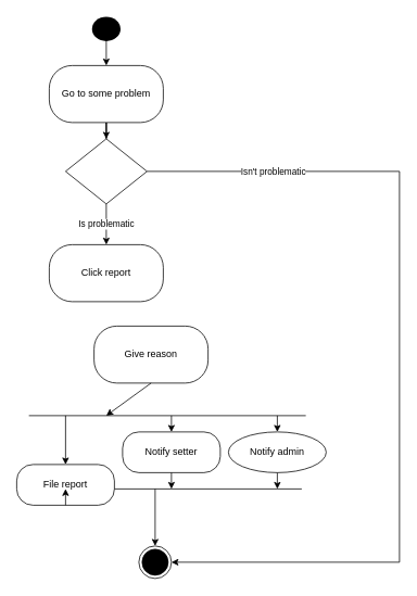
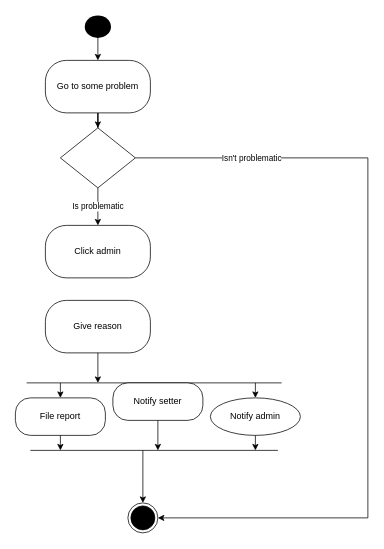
  <mxCell id="0" />
  <mxCell id="1" parent="0" />
  <mxCell id="2" value="Is problematic" style="edgeStyle=orthogonalEdgeStyle;rounded=0;orthogonalLoop=1;jettySize=auto;html=1;" parent="1" source="3" edge="1"><mxGeometry relative="1" as="geometry"><mxPoint x="130" y="300" as="targetPoint" /></mxGeometry></mxCell>
  <mxCell id="3" value="" style="rhombus;whiteSpace=wrap;html=1;shadow=0;fontFamily=Helvetica;fontSize=12;align=center;strokeWidth=1;spacing=6;spacingTop=-4;" parent="1" vertex="1"><mxGeometry x="80" y="170" width="100" height="80" as="geometry" /></mxCell>
  <mxCell id="4" value="" style="edgeStyle=orthogonalEdgeStyle;rounded=0;orthogonalLoop=1;jettySize=auto;html=1;" parent="1" edge="1"><mxGeometry relative="1" as="geometry"><mxPoint x="130" y="50" as="sourcePoint" /><mxPoint x="130" y="80" as="targetPoint" /></mxGeometry></mxCell>
  <mxCell id="5" value="" style="endArrow=none;html=1;rounded=0;" parent="1" edge="1"><mxGeometry width="50" height="50" relative="1" as="geometry"><mxPoint x="35" y="510" as="sourcePoint" /><mxPoint x="375" y="510" as="targetPoint" /></mxGeometry></mxCell>
  <mxCell id="6" value="" style="endArrow=none;html=1;rounded=0;" parent="1" edge="1"><mxGeometry width="50" height="50" relative="1" as="geometry"><mxPoint x="40" y="600" as="sourcePoint" /><mxPoint x="370" y="600" as="targetPoint" /></mxGeometry></mxCell>
  <mxCell id="7" value="" style="endArrow=classic;html=1;rounded=0;entryX=0.5;entryY=0;entryDx=0;entryDy=0;" parent="1" target="12" edge="1"><mxGeometry width="50" height="50" relative="1" as="geometry"><mxPoint x="190" y="600" as="sourcePoint" /><mxPoint x="190" y="650" as="targetPoint" /></mxGeometry></mxCell>
  <mxCell id="8" value="Isn't problematic" style="endArrow=none;html=1;rounded=0;exitX=1;exitY=0.5;exitDx=0;exitDy=0;" parent="1" source="3" edge="1"><mxGeometry width="50" height="50" relative="1" as="geometry"><mxPoint x="300" y="400" as="sourcePoint" /><mxPoint x="490" y="210" as="targetPoint" /></mxGeometry></mxCell>
  <mxCell id="9" value="" style="endArrow=none;html=1;rounded=0;" parent="1" edge="1"><mxGeometry width="50" height="50" relative="1" as="geometry"><mxPoint x="490" y="690" as="sourcePoint" /><mxPoint x="490" y="210" as="targetPoint" /></mxGeometry></mxCell>
  <mxCell id="10" value="" style="endArrow=classic;html=1;rounded=0;entryX=1;entryY=0.5;entryDx=0;entryDy=0;" parent="1" target="12" edge="1"><mxGeometry width="50" height="50" relative="1" as="geometry"><mxPoint x="490" y="690" as="sourcePoint" /><mxPoint x="230" y="690" as="targetPoint" /></mxGeometry></mxCell>
  <mxCell id="11" value="" style="ellipse;fillColor=#000000;strokeColor=none;" parent="1" vertex="1"><mxGeometry x="112.5" y="20" width="35" height="30" as="geometry" /></mxCell>
  <mxCell id="12" value="" style="ellipse;html=1;shape=endState;fillColor=#000000;strokeColor=#000000;" parent="1" vertex="1"><mxGeometry x="170" y="670" width="40" height="40" as="geometry" /></mxCell>
  <mxCell id="13" value="" style="edgeStyle=orthogonalEdgeStyle;rounded=0;orthogonalLoop=1;jettySize=auto;html=1;" parent="1" source="14" target="3" edge="1"><mxGeometry relative="1" as="geometry" /></mxCell>
  <mxCell id="14" value="Go to some problem" style="rounded=1;whiteSpace=wrap;html=1;arcSize=40;fontColor=default;fillColor=default;strokeColor=default;fontFamily=Helvetica;fontSize=12;align=center;" parent="1" vertex="1"><mxGeometry x="60" y="80" width="140" height="70" as="geometry" /></mxCell>
- <mxCell id="15" value="Click report" style="rounded=1;whiteSpace=wrap;html=1;arcSize=40;fontColor=default;fillColor=default;strokeColor=default;fontFamily=Helvetica;fontSize=12;align=center;" parent="1" vertex="1"><mxGeometry x="60" y="300" width="140" height="70" as="geometry" /></mxCell>
- <mxCell id="16" value="Give reason" style="rounded=1;whiteSpace=wrap;html=1;arcSize=40;fontColor=default;fillColor=default;strokeColor=default;fontFamily=Helvetica;fontSize=12;align=center;" parent="1" vertex="1"><mxGeometry x="115" y="400" width="140" height="70" as="geometry" /></mxCell>
- <mxCell id="17" value="File report" style="rounded=1;whiteSpace=wrap;html=1;arcSize=40;fontColor=default;fillColor=default;strokeColor=default;fontFamily=Helvetica;fontSize=12;align=center;" parent="1" vertex="1"><mxGeometry x="20" y="570" width="120" height="50" as="geometry" /></mxCell>
- <mxCell id="18" value="Notify setter" style="rounded=1;whiteSpace=wrap;html=1;arcSize=40;fontColor=default;fillColor=default;strokeColor=default;fontFamily=Helvetica;fontSize=12;align=center;" parent="1" vertex="1"><mxGeometry x="150" y="530" width="120" height="50" as="geometry" /></mxCell>
+ <mxCell id="15" value="Click admin" style="rounded=1;whiteSpace=wrap;html=1;arcSize=40;fontColor=default;fillColor=default;strokeColor=default;fontFamily=Helvetica;fontSize=12;align=center;" parent="1" vertex="1"><mxGeometry x="60" y="300" width="140" height="70" as="geometry" /></mxCell>
+ <mxCell id="16" value="Give reason" style="rounded=1;whiteSpace=wrap;html=1;arcSize=40;fontColor=default;fillColor=default;strokeColor=default;fontFamily=Helvetica;fontSize=12;align=center;" parent="1" vertex="1"><mxGeometry x="60" y="400" width="140" height="70" as="geometry" /></mxCell>
+ <mxCell id="17" value="File report" style="rounded=1;whiteSpace=wrap;html=1;arcSize=40;fontColor=default;fillColor=default;strokeColor=default;fontFamily=Helvetica;fontSize=12;align=center;" parent="1" vertex="1"><mxGeometry x="20" y="530" width="120" height="50" as="geometry" /></mxCell>
+ <mxCell id="18" value="Notify setter" style="rounded=1;whiteSpace=wrap;html=1;arcSize=40;fontColor=default;fillColor=default;strokeColor=default;fontFamily=Helvetica;fontSize=12;align=center;" parent="1" vertex="1"><mxGeometry x="150" y="510" width="120" height="50" as="geometry" /></mxCell>
  <mxCell id="19" value="Notify admin" style="ellipse;whiteSpace=wrap;html=1;arcSize=40;fontColor=default;fillColor=default;strokeColor=default;fontFamily=Helvetica;fontSize=12;align=center;" parent="1" vertex="1"><mxGeometry x="280" y="530" width="120" height="50" as="geometry" /></mxCell>
  <mxCell id="20" value="" style="endArrow=classic;html=1;rounded=0;entryX=0.5;entryY=0;entryDx=0;entryDy=0;" parent="1" target="17" edge="1"><mxGeometry width="50" height="50" relative="1" as="geometry"><mxPoint x="80" y="510" as="sourcePoint" /><mxPoint x="340" y="420" as="targetPoint" /></mxGeometry></mxCell>
  <mxCell id="21" value="" style="endArrow=classic;html=1;rounded=0;entryX=0.5;entryY=0;entryDx=0;entryDy=0;" parent="1" target="18" edge="1"><mxGeometry width="50" height="50" relative="1" as="geometry"><mxPoint x="210" y="510" as="sourcePoint" /><mxPoint x="340" y="420" as="targetPoint" /></mxGeometry></mxCell>
  <mxCell id="22" value="" style="endArrow=classic;html=1;rounded=0;entryX=0.5;entryY=0;entryDx=0;entryDy=0;" parent="1" target="19" edge="1"><mxGeometry width="50" height="50" relative="1" as="geometry"><mxPoint x="340" y="510" as="sourcePoint" /><mxPoint x="340" y="420" as="targetPoint" /></mxGeometry></mxCell>
  <mxCell id="23" value="" style="endArrow=classic;html=1;rounded=0;exitX=0.5;exitY=1;exitDx=0;exitDy=0;" parent="1" source="17" edge="1"><mxGeometry width="50" height="50" relative="1" as="geometry"><mxPoint x="290" y="700" as="sourcePoint" /><mxPoint x="80" y="600" as="targetPoint" /></mxGeometry></mxCell>
  <mxCell id="24" value="" style="endArrow=classic;html=1;rounded=0;exitX=0.5;exitY=1;exitDx=0;exitDy=0;" parent="1" source="18" edge="1"><mxGeometry width="50" height="50" relative="1" as="geometry"><mxPoint x="290" y="700" as="sourcePoint" /><mxPoint x="210" y="600" as="targetPoint" /></mxGeometry></mxCell>
  <mxCell id="25" value="" style="endArrow=classic;html=1;rounded=0;exitX=0.5;exitY=1;exitDx=0;exitDy=0;" parent="1" source="19" edge="1"><mxGeometry width="50" height="50" relative="1" as="geometry"><mxPoint x="290" y="700" as="sourcePoint" /><mxPoint x="340" y="600" as="targetPoint" /></mxGeometry></mxCell>
  <mxCell id="26" value="" style="endArrow=classic;html=1;rounded=0;exitX=0.5;exitY=1;exitDx=0;exitDy=0;" parent="1" source="16" edge="1"><mxGeometry width="50" height="50" relative="1" as="geometry"><mxPoint x="290" y="700" as="sourcePoint" /><mxPoint x="130" y="510" as="targetPoint" /></mxGeometry></mxCell>
